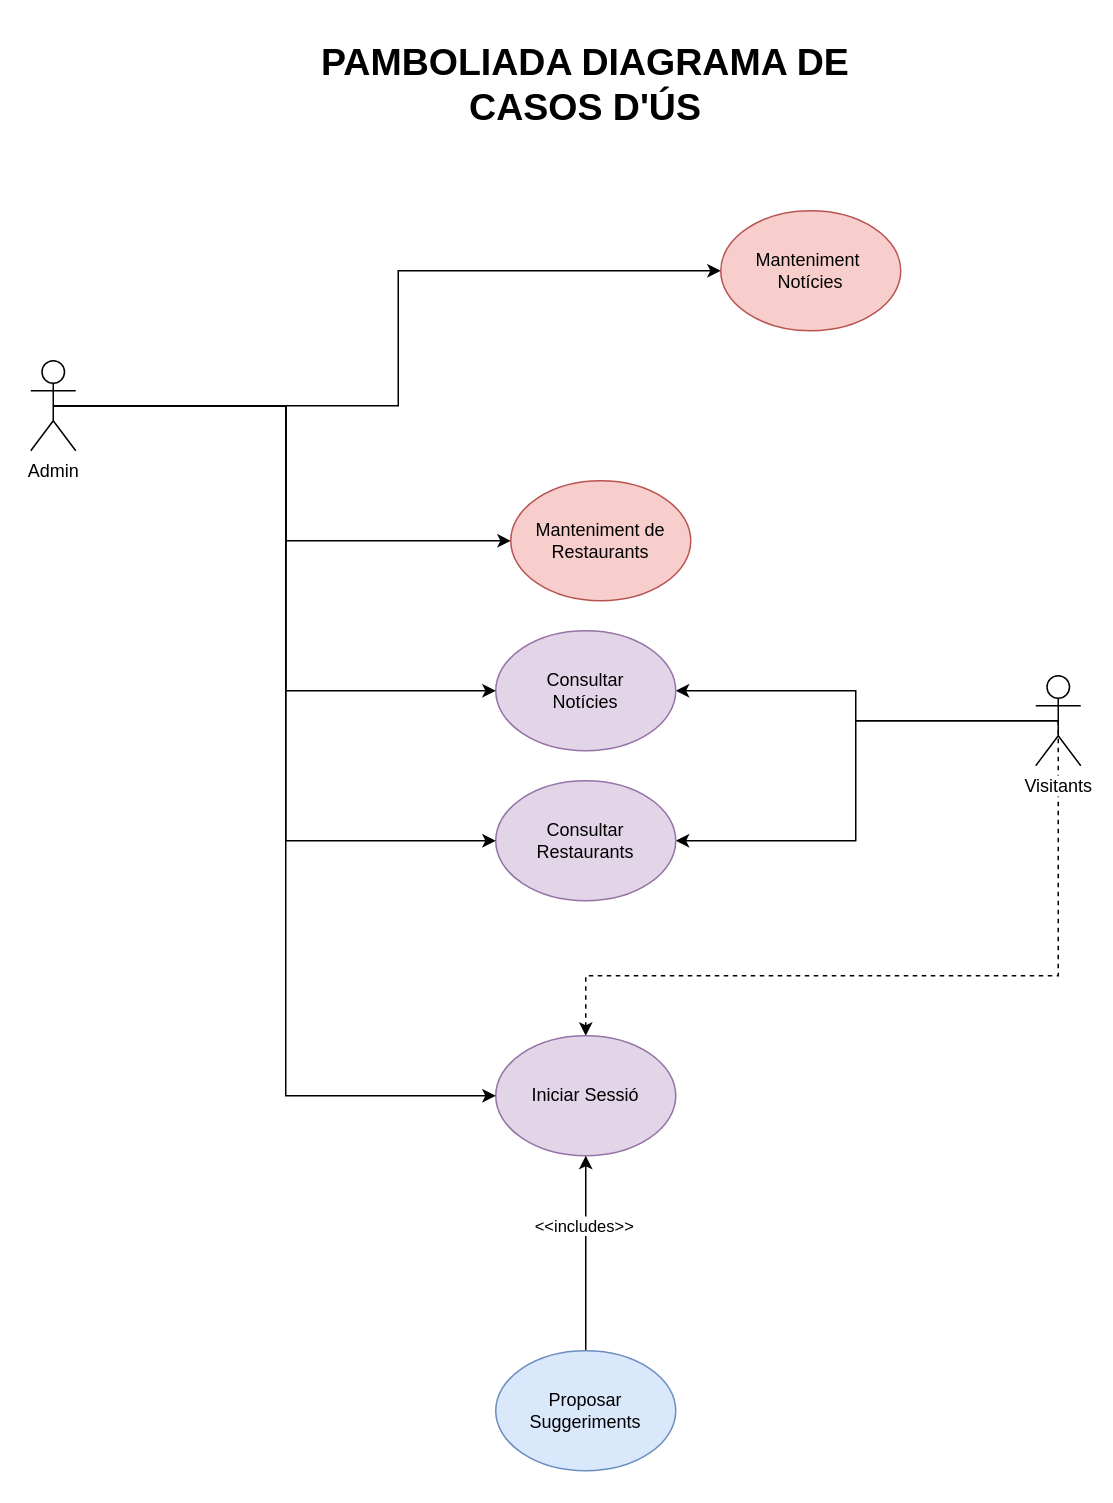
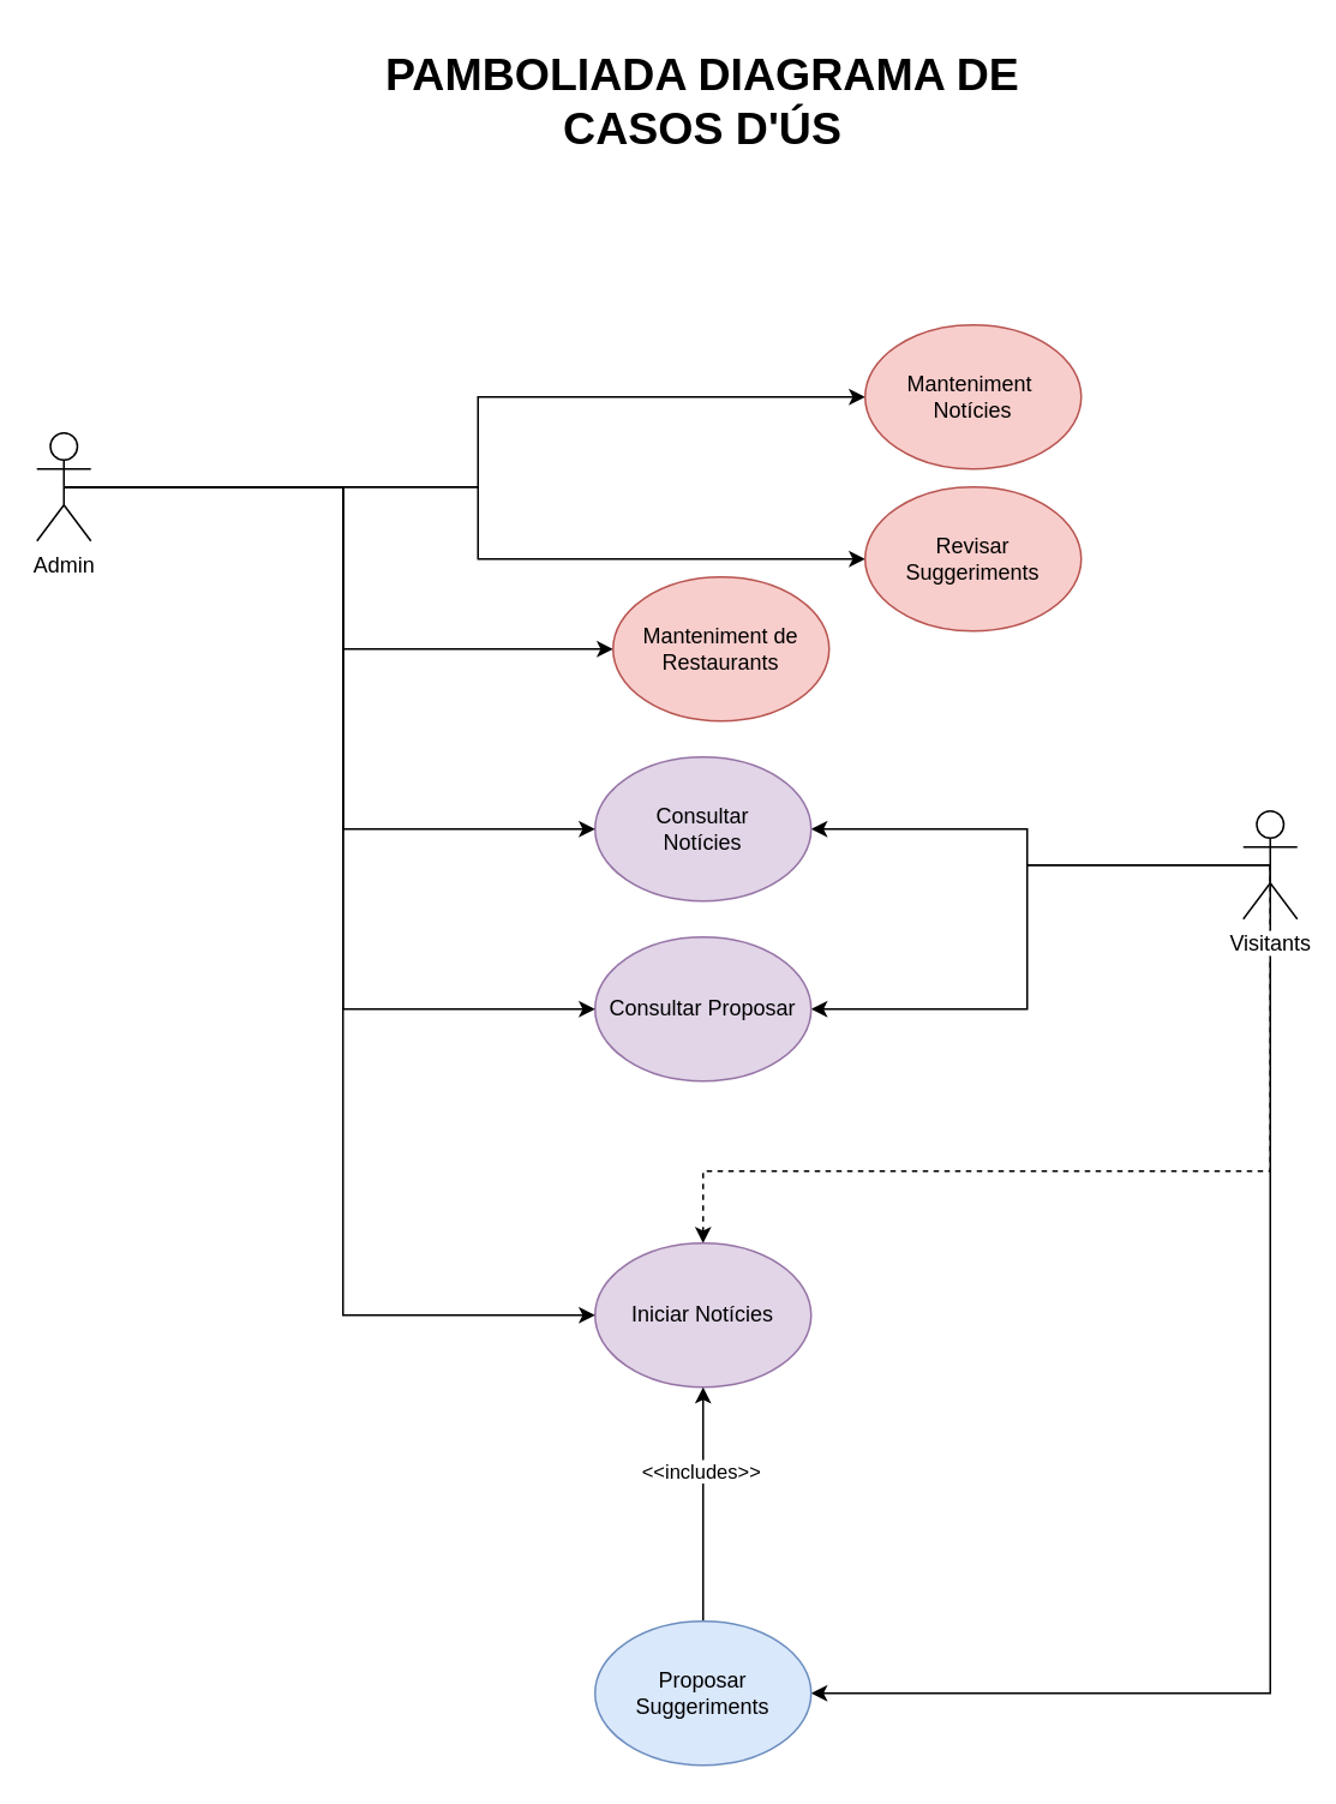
  <mxCell id="0" />
  <mxCell id="1" parent="0" />
  <mxCell id="2" style="edgeStyle=orthogonalEdgeStyle;rounded=0;orthogonalLoop=1;jettySize=auto;html=1;exitX=0.5;exitY=0.5;exitDx=0;exitDy=0;exitPerimeter=0;entryX=0.5;entryY=0;entryDx=0;entryDy=0;dashed=1;" edge="1" parent="1" source="6" target="9"><mxGeometry relative="1" as="geometry"><Array as="points"><mxPoint x="705" y="650" /><mxPoint x="390" y="650" /></Array></mxGeometry></mxCell>
  <mxCell id="3" style="edgeStyle=orthogonalEdgeStyle;rounded=0;orthogonalLoop=1;jettySize=auto;html=1;exitX=0.5;exitY=0.5;exitDx=0;exitDy=0;exitPerimeter=0;entryX=1;entryY=0.5;entryDx=0;entryDy=0;" edge="1" parent="1" source="6" target="8"><mxGeometry relative="1" as="geometry"><Array as="points"><mxPoint x="570" y="480" /><mxPoint x="570" y="460" /></Array></mxGeometry></mxCell>
  <mxCell id="4" style="edgeStyle=orthogonalEdgeStyle;rounded=0;orthogonalLoop=1;jettySize=auto;html=1;exitX=0.5;exitY=0.5;exitDx=0;exitDy=0;exitPerimeter=0;entryX=1;entryY=0.5;entryDx=0;entryDy=0;" edge="1" parent="1" source="6" target="7"><mxGeometry relative="1" as="geometry" /></mxCell>
+ <mxCell id="5" style="edgeStyle=orthogonalEdgeStyle;rounded=0;orthogonalLoop=1;jettySize=auto;html=1;exitX=0.5;exitY=0.5;exitDx=0;exitDy=0;exitPerimeter=0;entryX=1;entryY=0.5;entryDx=0;entryDy=0;" edge="1" parent="1" source="6" target="12"><mxGeometry relative="1" as="geometry"><Array as="points"><mxPoint x="705" y="940" /></Array></mxGeometry></mxCell>
  <mxCell id="6" value="Visitants" style="shape=umlActor;verticalLabelPosition=bottom;labelBackgroundColor=#ffffff;verticalAlign=top;html=1;outlineConnect=0;" vertex="1" parent="1"><mxGeometry x="690" y="450" width="30" height="60" as="geometry" /></mxCell>
- <mxCell id="7" value="Consultar Restaurants" style="ellipse;whiteSpace=wrap;html=1;fillColor=#e1d5e7;strokeColor=#9673a6;" vertex="1" parent="1"><mxGeometry x="330" y="520" width="120" height="80" as="geometry" /></mxCell>
+ <mxCell id="7" value="Consultar Proposar" style="ellipse;whiteSpace=wrap;html=1;fillColor=#e1d5e7;strokeColor=#9673a6;" vertex="1" parent="1"><mxGeometry x="330" y="520" width="120" height="80" as="geometry" /></mxCell>
  <mxCell id="8" value="Consultar&lt;br&gt;Notícies" style="ellipse;whiteSpace=wrap;html=1;fillColor=#e1d5e7;strokeColor=#9673a6;" vertex="1" parent="1"><mxGeometry x="330" y="420" width="120" height="80" as="geometry" /></mxCell>
- <mxCell id="9" value="Iniciar Sessió" style="ellipse;whiteSpace=wrap;html=1;fillColor=#e1d5e7;strokeColor=#9673a6;" vertex="1" parent="1"><mxGeometry x="330" y="690" width="120" height="80" as="geometry" /></mxCell>
+ <mxCell id="9" value="Iniciar Notícies" style="ellipse;whiteSpace=wrap;html=1;fillColor=#e1d5e7;strokeColor=#9673a6;" vertex="1" parent="1"><mxGeometry x="330" y="690" width="120" height="80" as="geometry" /></mxCell>
  <mxCell id="10" style="edgeStyle=orthogonalEdgeStyle;rounded=0;orthogonalLoop=1;jettySize=auto;html=1;exitX=0.5;exitY=0;exitDx=0;exitDy=0;entryX=0.5;entryY=1;entryDx=0;entryDy=0;" edge="1" parent="1" source="12" target="9"><mxGeometry relative="1" as="geometry" /></mxCell>
  <mxCell id="11" value="&amp;lt;&amp;lt;includes&amp;gt;&amp;gt;" style="edgeLabel;html=1;align=center;verticalAlign=middle;resizable=0;points=[];" vertex="1" connectable="0" parent="10"><mxGeometry x="0.292" y="2" relative="1" as="geometry"><mxPoint as="offset" /></mxGeometry></mxCell>
  <mxCell id="12" value="Proposar Suggeriments" style="ellipse;whiteSpace=wrap;html=1;fillColor=#dae8fc;strokeColor=#6c8ebf;" vertex="1" parent="1"><mxGeometry x="330" y="900" width="120" height="80" as="geometry" /></mxCell>
  <mxCell id="13" style="edgeStyle=orthogonalEdgeStyle;rounded=0;orthogonalLoop=1;jettySize=auto;html=1;exitX=0.5;exitY=0.5;exitDx=0;exitDy=0;exitPerimeter=0;entryX=0;entryY=0.5;entryDx=0;entryDy=0;" edge="1" parent="1" source="19" target="9"><mxGeometry relative="1" as="geometry"><Array as="points"><mxPoint x="190" y="270" /><mxPoint x="190" y="730" /></Array></mxGeometry></mxCell>
  <mxCell id="14" style="edgeStyle=orthogonalEdgeStyle;rounded=0;orthogonalLoop=1;jettySize=auto;html=1;exitX=0.5;exitY=0.5;exitDx=0;exitDy=0;exitPerimeter=0;entryX=0;entryY=0.5;entryDx=0;entryDy=0;" edge="1" parent="1" source="19" target="20"><mxGeometry relative="1" as="geometry"><Array as="points"><mxPoint x="190" y="270" /><mxPoint x="190" y="360" /></Array></mxGeometry></mxCell>
+ <mxCell id="15" style="edgeStyle=orthogonalEdgeStyle;rounded=0;orthogonalLoop=1;jettySize=auto;html=1;exitX=0.5;exitY=0.5;exitDx=0;exitDy=0;exitPerimeter=0;entryX=0;entryY=0.5;entryDx=0;entryDy=0;" edge="1" parent="1" source="19" target="22"><mxGeometry relative="1" as="geometry" /></mxCell>
  <mxCell id="16" style="edgeStyle=orthogonalEdgeStyle;rounded=0;orthogonalLoop=1;jettySize=auto;html=1;exitX=0.5;exitY=0.5;exitDx=0;exitDy=0;exitPerimeter=0;entryX=0;entryY=0.5;entryDx=0;entryDy=0;" edge="1" parent="1" source="19" target="21"><mxGeometry relative="1" as="geometry" /></mxCell>
  <mxCell id="17" style="edgeStyle=orthogonalEdgeStyle;rounded=0;orthogonalLoop=1;jettySize=auto;html=1;exitX=0.5;exitY=0.5;exitDx=0;exitDy=0;exitPerimeter=0;entryX=0;entryY=0.5;entryDx=0;entryDy=0;" edge="1" parent="1" source="19" target="7"><mxGeometry relative="1" as="geometry" /></mxCell>
  <mxCell id="18" style="edgeStyle=orthogonalEdgeStyle;rounded=0;orthogonalLoop=1;jettySize=auto;html=1;exitX=0.5;exitY=0.5;exitDx=0;exitDy=0;exitPerimeter=0;entryX=0;entryY=0.5;entryDx=0;entryDy=0;" edge="1" parent="1" source="19" target="8"><mxGeometry relative="1" as="geometry" /></mxCell>
  <mxCell id="19" value="Admin" style="shape=umlActor;verticalLabelPosition=bottom;labelBackgroundColor=#ffffff;verticalAlign=top;html=1;outlineConnect=0;" vertex="1" parent="1"><mxGeometry x="20" y="240" width="30" height="60" as="geometry" /></mxCell>
  <mxCell id="20" value="Manteniment de Restaurants" style="ellipse;whiteSpace=wrap;html=1;fillColor=#f8cecc;strokeColor=#b85450;" vertex="1" parent="1"><mxGeometry x="340" y="320" width="120" height="80" as="geometry" /></mxCell>
- <mxCell id="21" value="Manteniment&amp;nbsp; Notícies" style="ellipse;whiteSpace=wrap;html=1;fillColor=#f8cecc;strokeColor=#b85450;" vertex="1" parent="1"><mxGeometry x="480" y="140" width="120" height="80" as="geometry" /></mxCell>
+ <mxCell id="21" value="Manteniment&amp;nbsp; Notícies" style="ellipse;whiteSpace=wrap;html=1;fillColor=#f8cecc;strokeColor=#b85450;" vertex="1" parent="1"><mxGeometry x="480" y="180" width="120" height="80" as="geometry" /></mxCell>
+ <mxCell id="22" value="Revisar Suggeriments" style="ellipse;whiteSpace=wrap;html=1;fillColor=#f8cecc;strokeColor=#b85450;" vertex="1" parent="1"><mxGeometry x="480" y="270" width="120" height="80" as="geometry" /></mxCell>
  <mxCell id="23" value="&lt;font style=&quot;font-size: 25px;&quot;&gt;PAMBOLIADA DIAGRAMA DE CASOS D'ÚS&lt;/font&gt;" style="text;html=1;strokeColor=none;fillColor=none;align=center;verticalAlign=middle;whiteSpace=wrap;rounded=0;fontStyle=1;fontSize=25;" vertex="1" parent="1"><mxGeometry x="170" y="20" width="440" height="70" as="geometry" /></mxCell>
